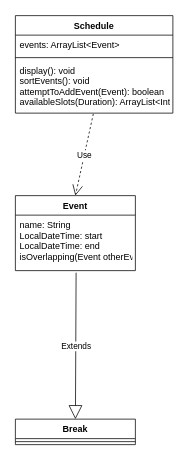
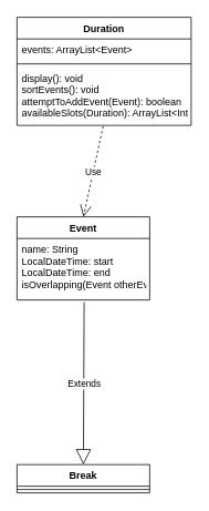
  <mxCell id="0" />
  <mxCell id="1" parent="0" />
- <mxCell id="2" value="Schedule" style="swimlane;fontStyle=1;align=center;verticalAlign=top;childLayout=stackLayout;horizontal=1;startSize=26;horizontalStack=0;resizeParent=1;resizeParentMax=0;resizeLast=0;collapsible=1;marginBottom=0;" parent="1" vertex="1"><mxGeometry x="20" y="20" width="210" height="130" as="geometry" /></mxCell>
+ <mxCell id="2" value="Duration" style="swimlane;fontStyle=1;align=center;verticalAlign=top;childLayout=stackLayout;horizontal=1;startSize=26;horizontalStack=0;resizeParent=1;resizeParentMax=0;resizeLast=0;collapsible=1;marginBottom=0;" parent="1" vertex="1"><mxGeometry x="20" y="20" width="210" height="130" as="geometry" /></mxCell>
  <mxCell id="3" value="events: ArrayList&lt;Event&gt;" style="text;strokeColor=none;fillColor=none;align=left;verticalAlign=top;spacingLeft=4;spacingRight=4;overflow=hidden;rotatable=0;points=[[0,0.5],[1,0.5]];portConstraint=eastwest;" parent="2" vertex="1"><mxGeometry y="26" width="210" height="26" as="geometry" /></mxCell>
  <mxCell id="4" value="" style="line;strokeWidth=1;fillColor=none;align=left;verticalAlign=middle;spacingTop=-1;spacingLeft=3;spacingRight=3;rotatable=0;labelPosition=right;points=[];portConstraint=eastwest;" parent="2" vertex="1"><mxGeometry y="52" width="210" height="8" as="geometry" /></mxCell>
  <mxCell id="5" value="display(): void&#10;sortEvents(): void&#10;attemptToAddEvent(Event): boolean&#10;availableSlots(Duration): ArrayList&lt;Integer&gt;&#10;" style="text;strokeColor=none;fillColor=none;align=left;verticalAlign=top;spacingLeft=4;spacingRight=4;overflow=hidden;rotatable=0;points=[[0,0.5],[1,0.5]];portConstraint=eastwest;" parent="2" vertex="1"><mxGeometry y="60" width="210" height="70" as="geometry" /></mxCell>
  <mxCell id="6" value="Event" style="swimlane;fontStyle=1;align=center;verticalAlign=top;childLayout=stackLayout;horizontal=1;startSize=26;horizontalStack=0;resizeParent=1;resizeParentMax=0;resizeLast=0;collapsible=1;marginBottom=0;" parent="1" vertex="1"><mxGeometry x="20" y="260" width="160" height="100" as="geometry" /></mxCell>
  <mxCell id="7" value="name: String&#10;LocalDateTime: start&#10;LocalDateTime: end&#10;isOverlapping(Event otherEvent)" style="text;strokeColor=none;fillColor=none;align=left;verticalAlign=top;spacingLeft=4;spacingRight=4;overflow=hidden;rotatable=0;points=[[0,0.5],[1,0.5]];portConstraint=eastwest;" parent="6" vertex="1"><mxGeometry y="26" width="160" height="74" as="geometry" /></mxCell>
  <mxCell id="8" value="Use" style="endArrow=open;endSize=12;dashed=1;html=1;entryX=0.5;entryY=0;entryDx=0;entryDy=0;exitX=0.495;exitY=1.014;exitDx=0;exitDy=0;exitPerimeter=0;" parent="1" source="5" target="6" edge="1"><mxGeometry width="160" relative="1" as="geometry"><mxPoint x="125" y="160" as="sourcePoint" /><mxPoint x="420" y="150" as="targetPoint" /></mxGeometry></mxCell>
  <mxCell id="9" value="Extends" style="endArrow=block;endSize=16;endFill=0;html=1;exitX=0.506;exitY=1.037;exitDx=0;exitDy=0;exitPerimeter=0;" parent="1" source="7" target="10" edge="1"><mxGeometry width="160" relative="1" as="geometry"><mxPoint x="250" y="520" as="sourcePoint" /><mxPoint x="500" y="550" as="targetPoint" /></mxGeometry></mxCell>
  <mxCell id="10" value="Break" style="swimlane;fontStyle=1;align=center;verticalAlign=top;childLayout=stackLayout;horizontal=1;startSize=26;horizontalStack=0;resizeParent=1;resizeParentMax=0;resizeLast=0;collapsible=1;marginBottom=0;" parent="1" vertex="1"><mxGeometry x="20" y="558" width="160" height="34" as="geometry" /></mxCell>
  <mxCell id="11" value="" style="line;strokeWidth=1;fillColor=none;align=left;verticalAlign=middle;spacingTop=-1;spacingLeft=3;spacingRight=3;rotatable=0;labelPosition=right;points=[];portConstraint=eastwest;" parent="10" vertex="1"><mxGeometry y="26" width="160" height="8" as="geometry" /></mxCell>
